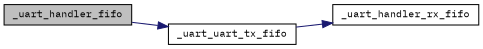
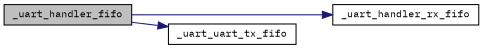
  digraph {
    fontname="IBM Plex Mono"
    rankdir=LR
    node [color=black fontname="IBM Plex Mono" fontsize=10 shape=record]
    edge [color=midnightblue fontname="IBM Plex Mono" fontsize=10 labelfontname=Helvetica labelfontsize=10 style=solid]
    n1 [fillcolor=grey75 fontcolor=black height=0.2 label=_uart_handler_fifo style=filled width=0.4]
    n2 [height=0.2 label=_uart_handler_rx_fifo width=0.4]
    n3 [height=0.2 label=_uart_uart_tx_fifo width=0.4]
-   n3 -> n2
+   n1 -> n2
    n1 -> n3
  }
